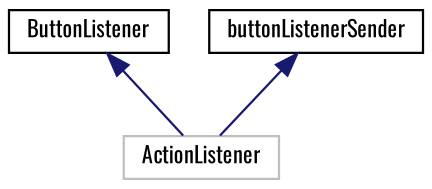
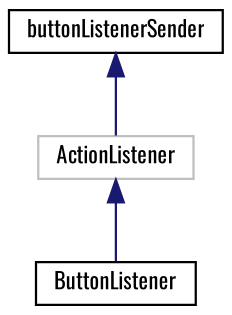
  digraph {
    fontname=Oswald
    rankdir=TB
    node [color=black fillcolor=white fontname=Oswald fontsize=10 shape=record style=filled]
    edge [color=midnightblue dir=back fontname=Oswald fontsize=10 labelfontname=Helvetica labelfontsize=10 style=solid]
    n1 [color=grey75 height=0.2 label=ActionListener width=0.4]
    n2 [height=0.2 label=ButtonListener width=0.4]
    n3 [height=0.2 label=buttonListenerSender width=0.4]
-   n2 -> n1
+   n1 -> n2
    n3 -> n1
  }
